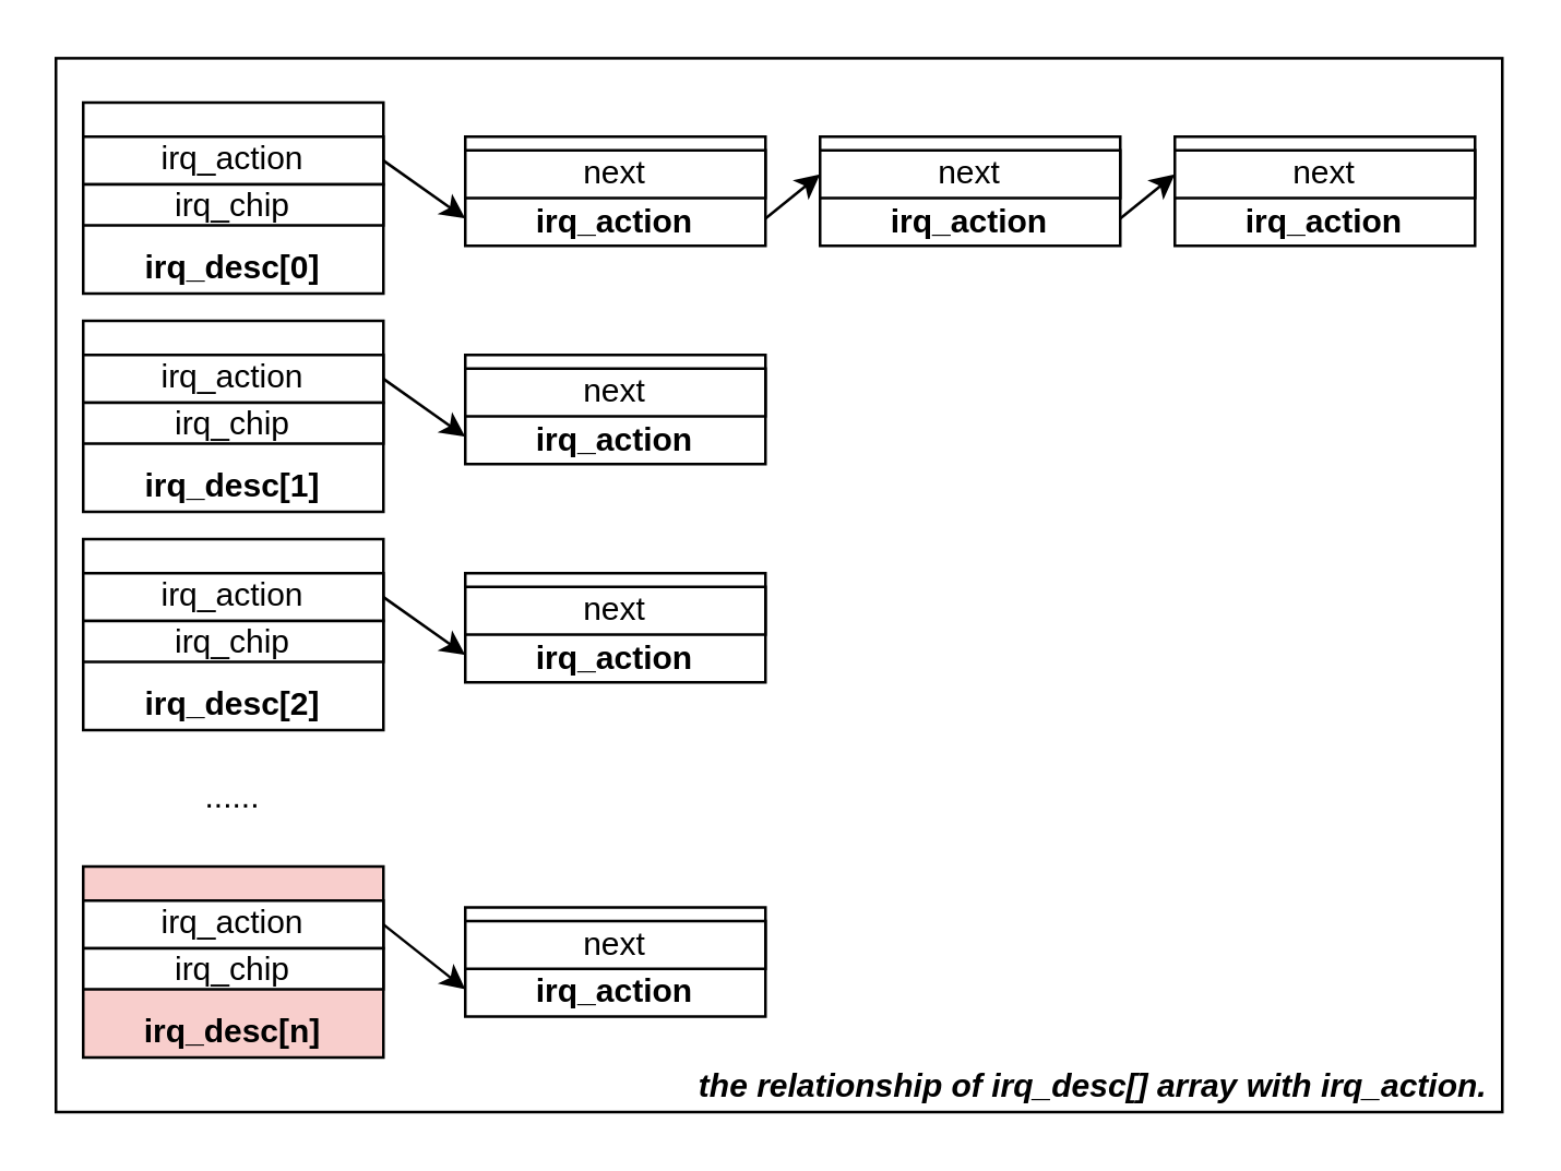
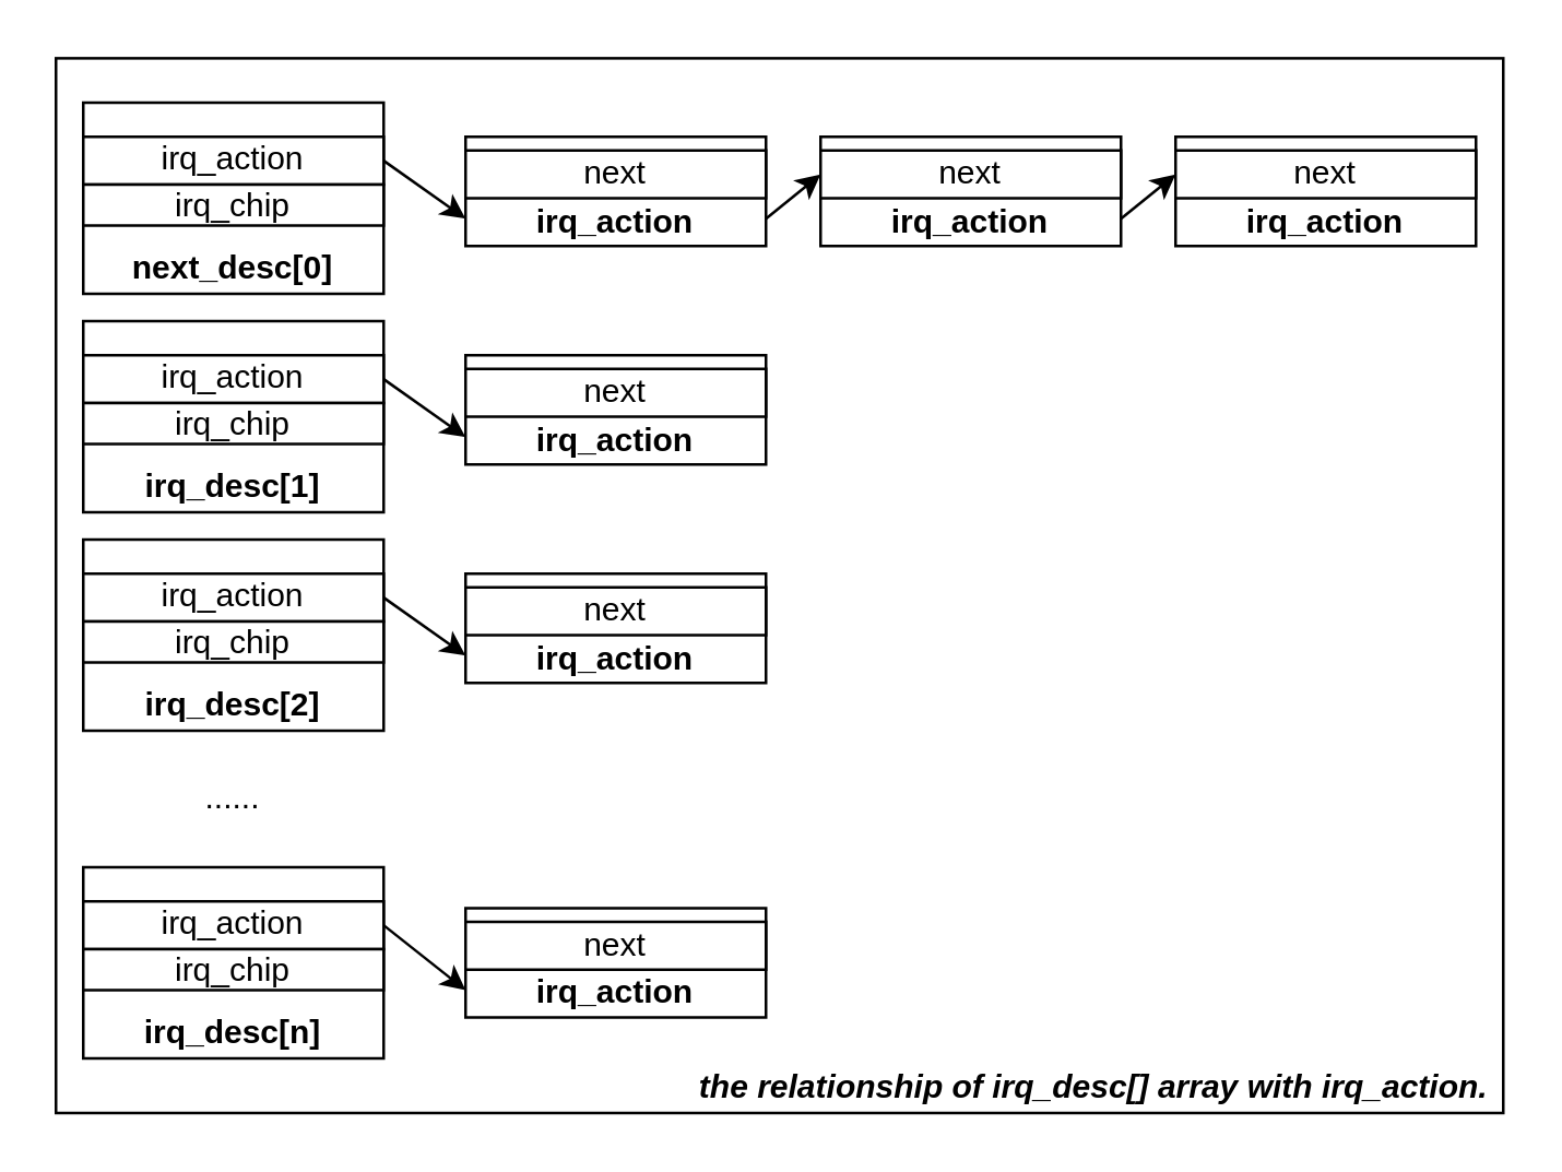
  <mxCell id="0" />
  <mxCell id="1" parent="0" />
- <mxCell id="2" value="irq_desc[0]" style="rounded=0;whiteSpace=wrap;html=1;verticalAlign=bottom;fontStyle=1" vertex="1" parent="1"><mxGeometry x="30" y="37" width="110" height="70" as="geometry" /></mxCell>
+ <mxCell id="2" value="next_desc[0]" style="rounded=0;whiteSpace=wrap;html=1;verticalAlign=bottom;fontStyle=1" vertex="1" parent="1"><mxGeometry x="30" y="37" width="110" height="70" as="geometry" /></mxCell>
  <mxCell id="3" style="edgeStyle=none;rounded=0;orthogonalLoop=1;jettySize=auto;html=1;exitX=1;exitY=0.5;exitDx=0;exitDy=0;entryX=0;entryY=0.75;entryDx=0;entryDy=0;" edge="1" parent="1" source="4" target="7"><mxGeometry relative="1" as="geometry" /></mxCell>
  <mxCell id="4" value="irq_action" style="rounded=0;whiteSpace=wrap;html=1;" vertex="1" parent="1"><mxGeometry x="30" y="49.5" width="110" height="17.5" as="geometry" /></mxCell>
  <mxCell id="5" value="irq_chip" style="rounded=0;whiteSpace=wrap;html=1;" vertex="1" parent="1"><mxGeometry x="30" y="67" width="110" height="15" as="geometry" /></mxCell>
  <mxCell id="6" style="edgeStyle=none;rounded=0;orthogonalLoop=1;jettySize=auto;html=1;exitX=1;exitY=0.75;exitDx=0;exitDy=0;entryX=0;entryY=0.5;entryDx=0;entryDy=0;" edge="1" parent="1" source="7" target="11"><mxGeometry relative="1" as="geometry" /></mxCell>
  <mxCell id="7" value="irq_action" style="rounded=0;whiteSpace=wrap;html=1;verticalAlign=bottom;fontStyle=1" vertex="1" parent="1"><mxGeometry x="170" y="49.5" width="110" height="40" as="geometry" /></mxCell>
  <mxCell id="8" value="next" style="rounded=0;whiteSpace=wrap;html=1;" vertex="1" parent="1"><mxGeometry x="170" y="54.5" width="110" height="17.5" as="geometry" /></mxCell>
  <mxCell id="9" style="edgeStyle=none;rounded=0;orthogonalLoop=1;jettySize=auto;html=1;exitX=1;exitY=0.75;exitDx=0;exitDy=0;entryX=0;entryY=0.5;entryDx=0;entryDy=0;" edge="1" parent="1" source="10" target="13"><mxGeometry relative="1" as="geometry"><mxPoint x="400" y="79.5" as="sourcePoint" /></mxGeometry></mxCell>
  <mxCell id="10" value="irq_action" style="rounded=0;whiteSpace=wrap;html=1;verticalAlign=bottom;fontStyle=1" vertex="1" parent="1"><mxGeometry x="300" y="49.5" width="110" height="40" as="geometry" /></mxCell>
  <mxCell id="11" value="next" style="rounded=0;whiteSpace=wrap;html=1;" vertex="1" parent="1"><mxGeometry x="300" y="54.5" width="110" height="17.5" as="geometry" /></mxCell>
  <mxCell id="12" value="irq_action" style="rounded=0;whiteSpace=wrap;html=1;verticalAlign=bottom;fontStyle=1" vertex="1" parent="1"><mxGeometry x="430" y="49.5" width="110" height="40" as="geometry" /></mxCell>
  <mxCell id="13" value="next" style="rounded=0;whiteSpace=wrap;html=1;" vertex="1" parent="1"><mxGeometry x="430" y="54.5" width="110" height="17.5" as="geometry" /></mxCell>
  <mxCell id="14" value="irq_desc[1]" style="rounded=0;whiteSpace=wrap;html=1;verticalAlign=bottom;fontStyle=1" vertex="1" parent="1"><mxGeometry x="30" y="117" width="110" height="70" as="geometry" /></mxCell>
  <mxCell id="15" style="edgeStyle=none;rounded=0;orthogonalLoop=1;jettySize=auto;html=1;exitX=1;exitY=0.5;exitDx=0;exitDy=0;entryX=0;entryY=0.75;entryDx=0;entryDy=0;" edge="1" parent="1" source="16" target="22"><mxGeometry relative="1" as="geometry" /></mxCell>
  <mxCell id="16" value="irq_action" style="rounded=0;whiteSpace=wrap;html=1;" vertex="1" parent="1"><mxGeometry x="30" y="129.5" width="110" height="17.5" as="geometry" /></mxCell>
  <mxCell id="17" value="irq_chip" style="rounded=0;whiteSpace=wrap;html=1;" vertex="1" parent="1"><mxGeometry x="30" y="147" width="110" height="15" as="geometry" /></mxCell>
  <mxCell id="18" value="irq_desc[2]" style="rounded=0;whiteSpace=wrap;html=1;verticalAlign=bottom;fontStyle=1" vertex="1" parent="1"><mxGeometry x="30" y="197" width="110" height="70" as="geometry" /></mxCell>
  <mxCell id="19" style="edgeStyle=none;rounded=0;orthogonalLoop=1;jettySize=auto;html=1;exitX=1;exitY=0.5;exitDx=0;exitDy=0;entryX=0;entryY=0.75;entryDx=0;entryDy=0;" edge="1" parent="1" source="20" target="24"><mxGeometry relative="1" as="geometry" /></mxCell>
  <mxCell id="20" value="irq_action" style="rounded=0;whiteSpace=wrap;html=1;" vertex="1" parent="1"><mxGeometry x="30" y="209.5" width="110" height="17.5" as="geometry" /></mxCell>
  <mxCell id="21" value="irq_chip" style="rounded=0;whiteSpace=wrap;html=1;" vertex="1" parent="1"><mxGeometry x="30" y="227" width="110" height="15" as="geometry" /></mxCell>
  <mxCell id="22" value="irq_action" style="rounded=0;whiteSpace=wrap;html=1;verticalAlign=bottom;fontStyle=1" vertex="1" parent="1"><mxGeometry x="170" y="129.5" width="110" height="40" as="geometry" /></mxCell>
  <mxCell id="23" value="next" style="rounded=0;whiteSpace=wrap;html=1;" vertex="1" parent="1"><mxGeometry x="170" y="134.5" width="110" height="17.5" as="geometry" /></mxCell>
  <mxCell id="24" value="irq_action" style="rounded=0;whiteSpace=wrap;html=1;verticalAlign=bottom;fontStyle=1" vertex="1" parent="1"><mxGeometry x="170" y="209.5" width="110" height="40" as="geometry" /></mxCell>
  <mxCell id="25" value="next" style="rounded=0;whiteSpace=wrap;html=1;" vertex="1" parent="1"><mxGeometry x="170" y="214.5" width="110" height="17.5" as="geometry" /></mxCell>
- <mxCell id="26" value="irq_desc[n]" style="rounded=0;whiteSpace=wrap;html=1;verticalAlign=bottom;fontStyle=1;fillColor=#f8cecc;" vertex="1" parent="1"><mxGeometry x="30" y="317" width="110" height="70" as="geometry" /></mxCell>
+ <mxCell id="26" value="irq_desc[n]" style="rounded=0;whiteSpace=wrap;html=1;verticalAlign=bottom;fontStyle=1" vertex="1" parent="1"><mxGeometry x="30" y="317" width="110" height="70" as="geometry" /></mxCell>
  <mxCell id="27" style="edgeStyle=none;rounded=0;orthogonalLoop=1;jettySize=auto;html=1;exitX=1;exitY=0.5;exitDx=0;exitDy=0;entryX=0;entryY=0.75;entryDx=0;entryDy=0;" edge="1" parent="1" source="28" target="31"><mxGeometry relative="1" as="geometry" /></mxCell>
  <mxCell id="28" value="irq_action" style="rounded=0;whiteSpace=wrap;html=1;" vertex="1" parent="1"><mxGeometry x="30" y="329.5" width="110" height="17.5" as="geometry" /></mxCell>
  <mxCell id="29" value="irq_chip" style="rounded=0;whiteSpace=wrap;html=1;" vertex="1" parent="1"><mxGeometry x="30" y="347" width="110" height="15" as="geometry" /></mxCell>
  <mxCell id="30" value="......" style="text;html=1;strokeColor=none;fillColor=none;align=center;verticalAlign=middle;whiteSpace=wrap;rounded=0;" vertex="1" parent="1"><mxGeometry x="55" y="277" width="60" height="30" as="geometry" /></mxCell>
  <mxCell id="31" value="irq_action" style="rounded=0;whiteSpace=wrap;html=1;verticalAlign=bottom;fontStyle=1" vertex="1" parent="1"><mxGeometry x="170" y="332" width="110" height="40" as="geometry" /></mxCell>
  <mxCell id="32" value="next" style="rounded=0;whiteSpace=wrap;html=1;" vertex="1" parent="1"><mxGeometry x="170" y="337" width="110" height="17.5" as="geometry" /></mxCell>
  <mxCell id="33" value="the relationship of irq_desc[] array with irq_action.&amp;nbsp;" style="rounded=0;whiteSpace=wrap;html=1;fillColor=none;verticalAlign=bottom;align=right;fontStyle=3" vertex="1" parent="1"><mxGeometry x="20" y="20.75" width="530" height="386.25" as="geometry" /></mxCell>
